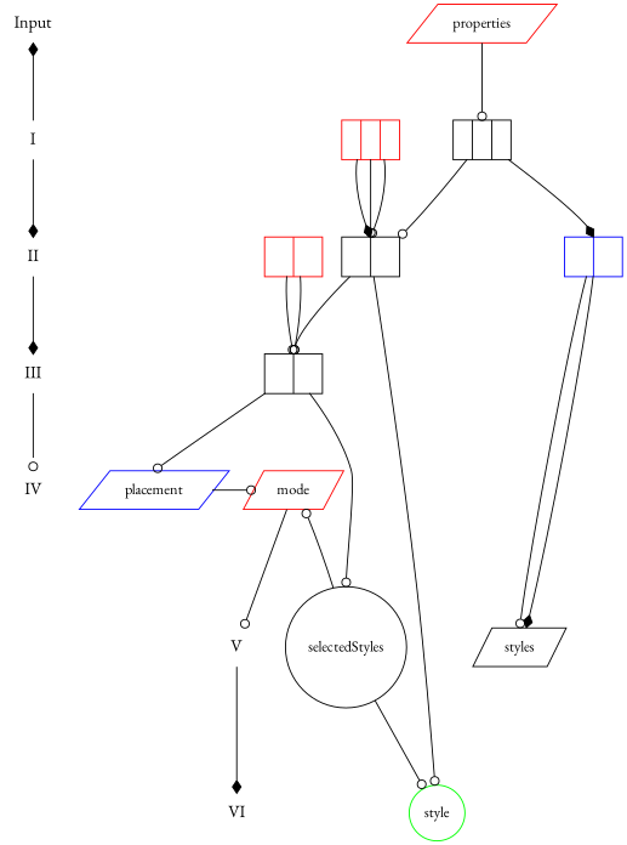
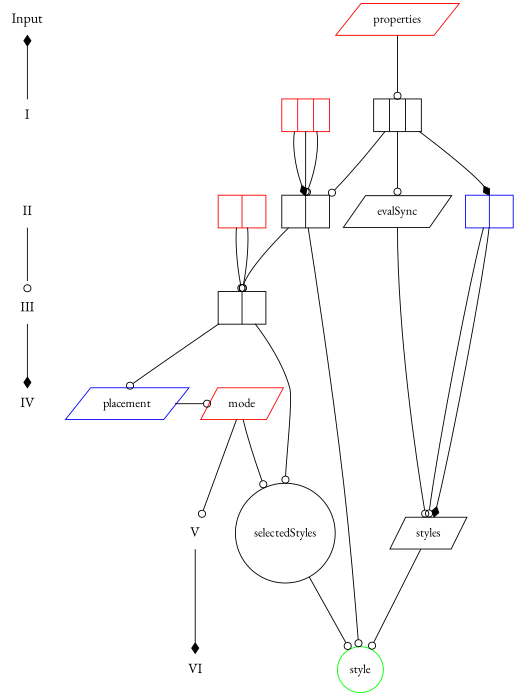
  digraph {
    fontname="EB Garamond"
    ranksep=1
    node [fontname="EB Garamond" shape=plaintext]
    edge [arrowhead=odot fontname="EB Garamond"]
    Input [fontsize=16]
    I [fontsize=16]
    II [fontsize=16]
    III [fontsize=16]
    IV [fontsize=16]
    V [fontsize=16]
    VI [fontsize=16]
    properties [color=red shape=parallelogram]
    n9 [color=red label="{{\n      <globalStyle> globalStyle|\n      <layerStyle> layerStyle|\n      <featureStyle> featureStyle\n    }}" shape=record]
    n10 [label="{{\n      <sidc> sidc|\n      <parameterizedSIDC> parameterized\nSIDC|\n      <modifiers> modifiers\n    }}" shape=record]
    n11 [color=red label="{{\n      <key> key|\n      <centerResolution> centerResolution\n    }}" shape=record]
    n12 [label="{{\n      <effectiveStyle> effectiveStyle|\n      <smoothen> smoothen\n    }}" shape=record]
+   evalSync [shape=parallelogram]
    n14 [color=blue label="{{\n      <dynamicStyle> dynamicStyle|\n      <staticStyles> staticStyles\n    }}" shape=record]
    n15 [label="{{\n      <simplifiedGeometry> simplifiedGeometry|\n      <geometry> geometry\n    }}" shape=record]
    mode [color=red shape=parallelogram]
    placement [color=blue shape=parallelogram]
    styles [shape=parallelogram]
    selectedStyles [shape=circle]
    style [color=green shape=circle]
    subgraph sub_1 {
      Input
      I
      II
      III
      IV
      V
      VI
    }
    subgraph sub_2 {
      rank=same
      Input
      properties
    }
    subgraph sub_3 {
      rank=same
      I
      n9
      n10
    }
    subgraph sub_4 {
      rank=same
      II
      n11
      n12
+     evalSync
      n14
    }
    subgraph sub_5 {
      rank=same
      III
      n15
    }
    subgraph sub_6 {
      rank=same
      IV
      mode
      placement
    }
    subgraph sub_7 {
      rank=same
      V
      styles
      selectedStyles
    }
    subgraph sub_8 {
      rank=same
      VI
      style
    }
    I -> Input [arrowhead=diamond]
-   I -> II [arrowhead=diamond]
-   II -> III [arrowhead=diamond]
-   III -> IV
+   II -> III
+   III -> IV [arrowhead=diamond]
    V -> VI [arrowhead=diamond]
    properties -> n10
    n9 -> n12 [arrowhead=diamond headport=n tailport=globalStyle]
    n9 -> n12 [headport=n tailport=layerStyle]
    n9 -> n12 [headport=n tailport=featureStyle]
    n10 -> n12 [headport=ne tailport="sidc:s"]
+   n10 -> evalSync [headport=n tailport=modifiers]
    n10 -> n14 [arrowhead=diamond headport=n tailport=parameterizedSIDC]
    n11 -> n15 [headport=n tailport=key]
    n11 -> n15 [headport=n tailport=centerResolution]
    n12 -> n15 [headport=n tailport="smoothen:s"]
    n12 -> style [tailport="effectiveStyle:s"]
+   evalSync -> styles [tailport=s]
    n14 -> styles [tailport=dynamicStyle]
    n14 -> styles [arrowhead=diamond tailport=staticStyles]
    n15 -> placement [headport=n tailport="geometry:s"]
    n15 -> selectedStyles [headport=n tailport=simplifiedGeometry]
    mode -> V
-   selectedStyles -> mode
+   mode -> selectedStyles
    placement -> mode
+   styles -> style
    selectedStyles -> style
  }
